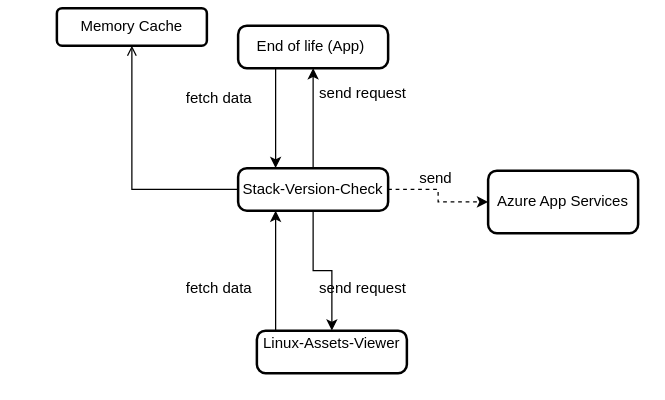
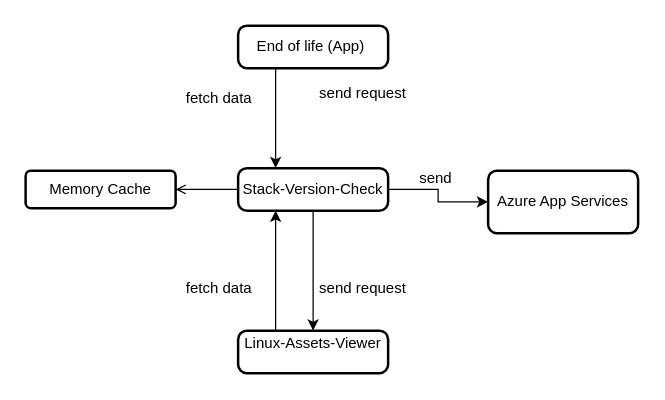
  <mxCell id="0" />
  <mxCell id="1" parent="0" />
- <mxCell id="2" value="" style="edgeStyle=orthogonalEdgeStyle;rounded=0;orthogonalLoop=1;jettySize=auto;html=1;dashed=1;" edge="1" parent="1" source="6" target="7"><mxGeometry relative="1" as="geometry" /></mxCell>
+ <mxCell id="2" value="" style="edgeStyle=orthogonalEdgeStyle;rounded=0;orthogonalLoop=1;jettySize=auto;html=1;" edge="1" parent="1" source="6" target="7"><mxGeometry relative="1" as="geometry" /></mxCell>
  <mxCell id="3" value="" style="edgeStyle=orthogonalEdgeStyle;rounded=0;orthogonalLoop=1;jettySize=auto;html=1;" edge="1" parent="1" source="6" target="9"><mxGeometry relative="1" as="geometry" /></mxCell>
- <mxCell id="4" value="" style="edgeStyle=orthogonalEdgeStyle;rounded=0;orthogonalLoop=1;jettySize=auto;html=1;" edge="1" parent="1" source="6" target="11"><mxGeometry relative="1" as="geometry" /></mxCell>
  <mxCell id="5" value="" style="edgeStyle=orthogonalEdgeStyle;rounded=0;orthogonalLoop=1;jettySize=auto;html=1;endArrow=open;" edge="1" parent="1" source="6" target="12"><mxGeometry relative="1" as="geometry" /></mxCell>
  <mxCell id="6" value="Stack-Version-Check" style="rounded=1;absoluteArcSize=1;arcSize=14;whiteSpace=wrap;strokeWidth=2;" vertex="1" parent="1"><mxGeometry x="190" y="134" width="120" height="34" as="geometry" /></mxCell>
  <mxCell id="7" value="Azure App Services" style="rounded=1;absoluteArcSize=1;arcSize=14;whiteSpace=wrap;strokeWidth=2;" vertex="1" parent="1"><mxGeometry x="390" y="136" width="120" height="50" as="geometry" /></mxCell>
  <mxCell id="8" value="" style="edgeStyle=orthogonalEdgeStyle;rounded=0;orthogonalLoop=1;jettySize=auto;html=1;" edge="1" parent="1" source="9" target="6"><mxGeometry relative="1" as="geometry"><Array as="points"><mxPoint x="220" y="234" /><mxPoint x="220" y="234" /></Array></mxGeometry></mxCell>
- <mxCell id="9" value="Linux-Assets-Viewer&#10;" style="rounded=1;absoluteArcSize=1;arcSize=14;whiteSpace=wrap;strokeWidth=2;" vertex="1" parent="1"><mxGeometry x="205" y="264" width="120" height="34" as="geometry" /></mxCell>
+ <mxCell id="9" value="Linux-Assets-Viewer&#10;" style="rounded=1;absoluteArcSize=1;arcSize=14;whiteSpace=wrap;strokeWidth=2;" vertex="1" parent="1"><mxGeometry x="190" y="264" width="120" height="34" as="geometry" /></mxCell>
  <mxCell id="10" value="" style="edgeStyle=orthogonalEdgeStyle;rounded=0;orthogonalLoop=1;jettySize=auto;html=1;" edge="1" parent="1"><mxGeometry relative="1" as="geometry"><mxPoint x="220" y="28" as="sourcePoint" /><mxPoint x="220" y="134" as="targetPoint" /></mxGeometry></mxCell>
  <mxCell id="11" value="End of life (App) " style="rounded=1;absoluteArcSize=1;arcSize=14;whiteSpace=wrap;strokeWidth=2;" vertex="1" parent="1"><mxGeometry x="190" y="20" width="120" height="34" as="geometry" /></mxCell>
- <mxCell id="12" value="Memory Cache" style="whiteSpace=wrap;html=1;rounded=1;arcSize=14;strokeWidth=2;" vertex="1" parent="1"><mxGeometry x="45" y="6" width="120" height="30" as="geometry" /></mxCell>
+ <mxCell id="12" value="Memory Cache" style="whiteSpace=wrap;html=1;rounded=1;arcSize=14;strokeWidth=2;" vertex="1" parent="1"><mxGeometry x="20" y="136" width="120" height="30" as="geometry" /></mxCell>
  <mxCell id="13" value="send&amp;nbsp;" style="text;strokeColor=none;align=center;fillColor=none;html=1;verticalAlign=middle;whiteSpace=wrap;rounded=0;" vertex="1" parent="1"><mxGeometry x="320" y="132" width="60" height="20" as="geometry" /></mxCell>
  <mxCell id="14" value="send request" style="text;strokeColor=none;align=center;fillColor=none;html=1;verticalAlign=middle;whiteSpace=wrap;rounded=0;" vertex="1" parent="1"><mxGeometry x="250" y="64" width="80" height="20" as="geometry" /></mxCell>
  <mxCell id="15" value="send request" style="text;strokeColor=none;align=center;fillColor=none;html=1;verticalAlign=middle;whiteSpace=wrap;rounded=0;" vertex="1" parent="1"><mxGeometry x="250" y="220" width="80" height="20" as="geometry" /></mxCell>
  <mxCell id="16" value="fetch data" style="text;strokeColor=none;align=center;fillColor=none;html=1;verticalAlign=middle;whiteSpace=wrap;rounded=0;" vertex="1" parent="1"><mxGeometry x="135" y="220" width="80" height="20" as="geometry" /></mxCell>
  <mxCell id="17" value="fetch data" style="text;strokeColor=none;align=center;fillColor=none;html=1;verticalAlign=middle;whiteSpace=wrap;rounded=0;" vertex="1" parent="1"><mxGeometry x="135" y="68" width="80" height="20" as="geometry" /></mxCell>
